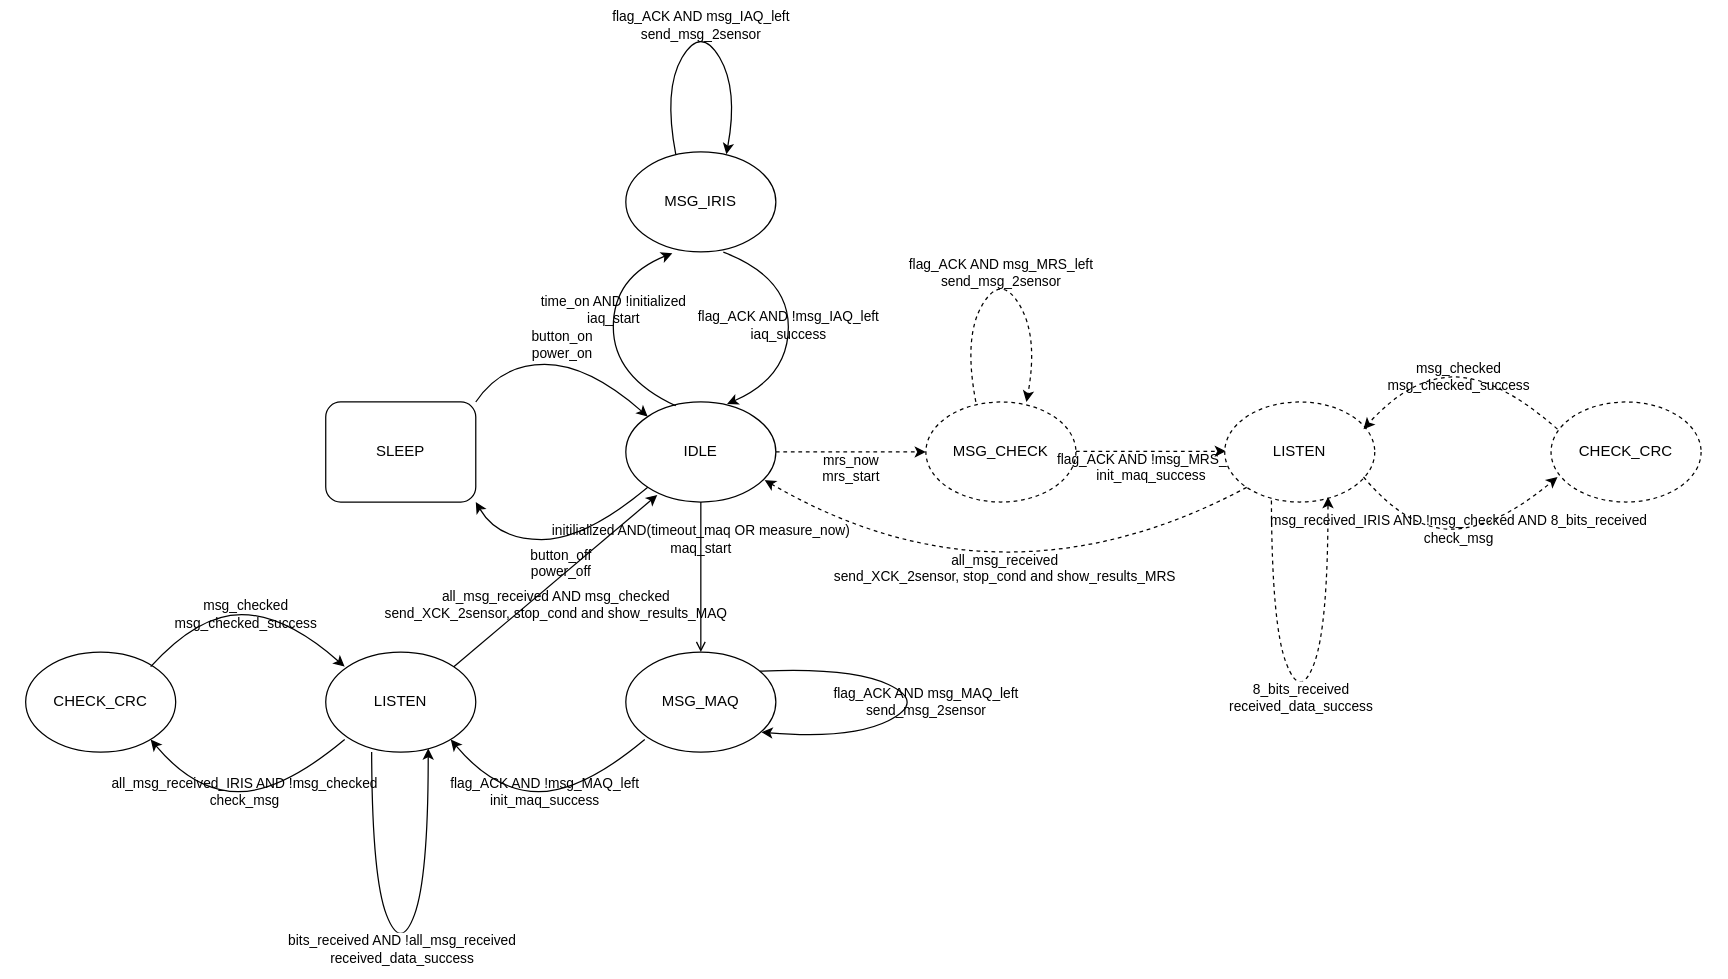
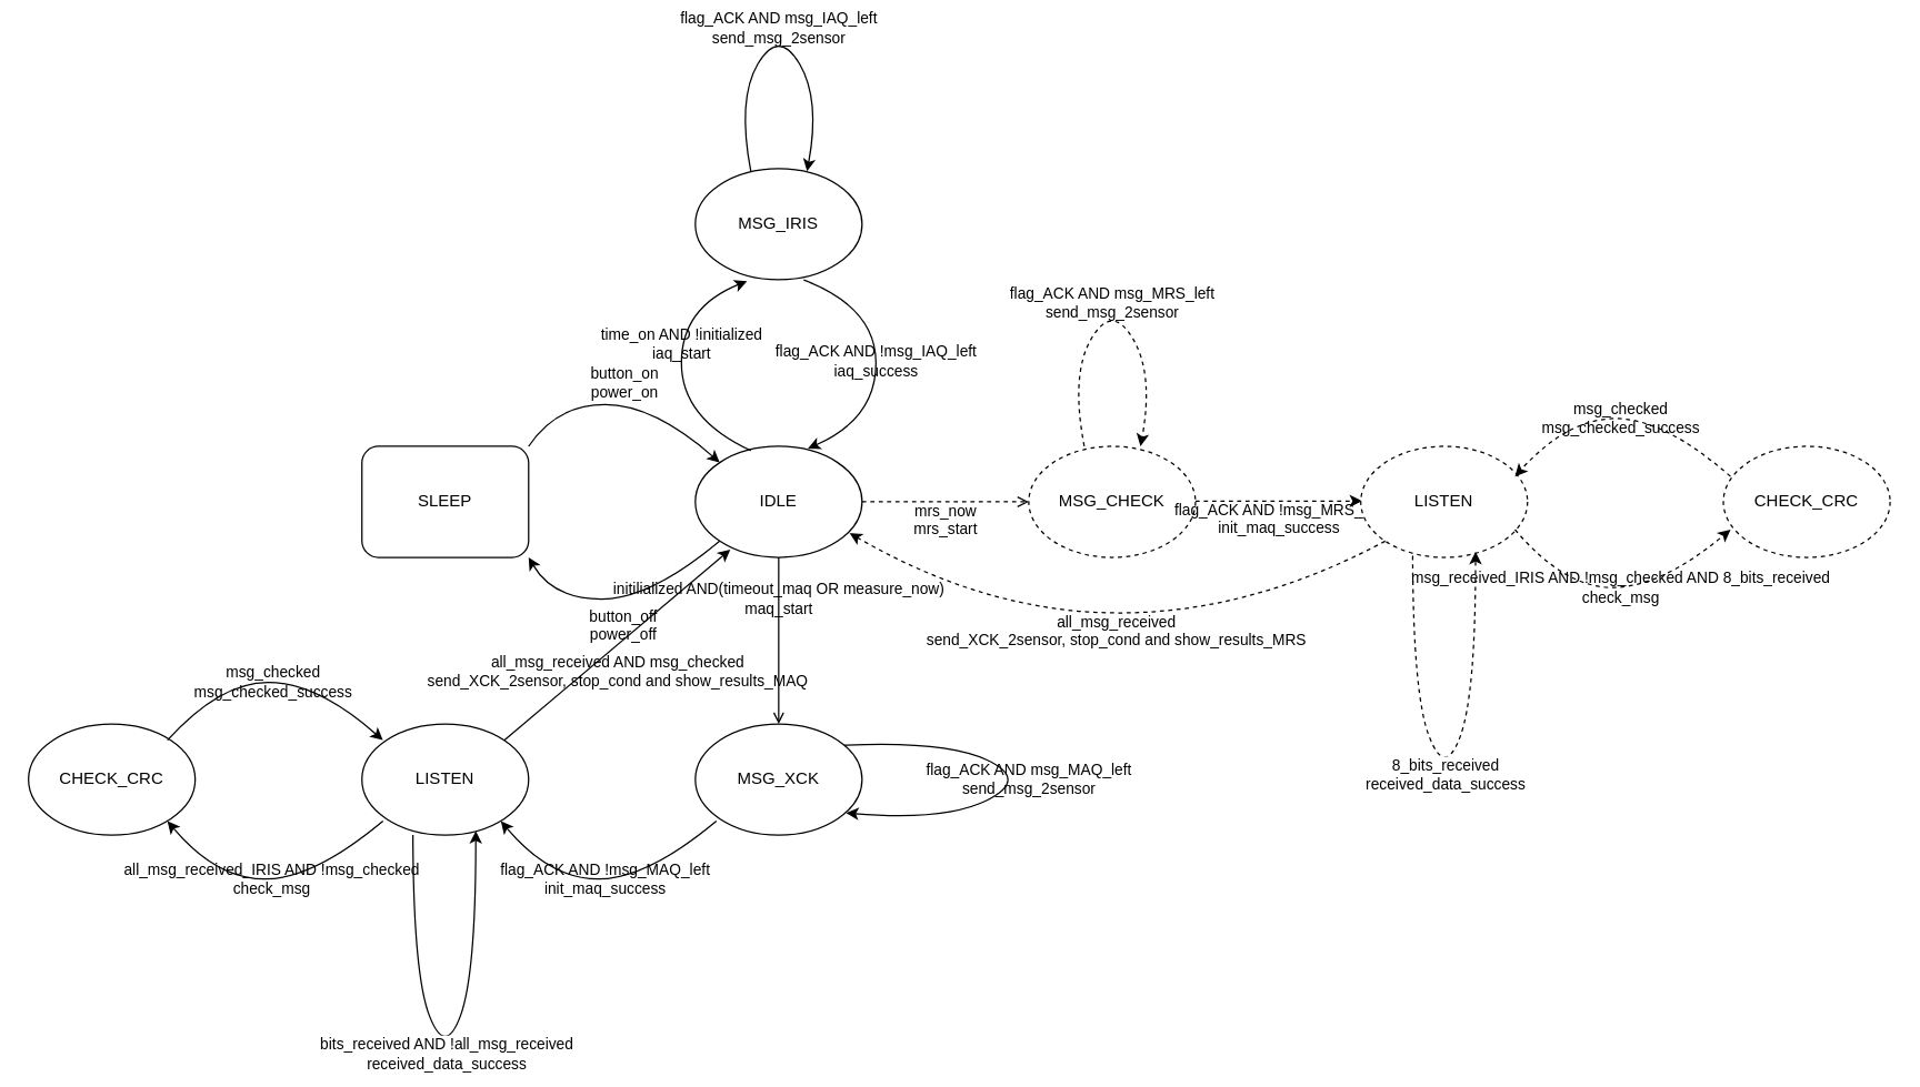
  <mxCell id="0" />
  <mxCell id="1" parent="0" />
  <mxCell id="2" value="SLEEP" style="whiteSpace=wrap;html=1;rounded=1;" parent="1" vertex="1"><mxGeometry x="260" y="321" width="120" height="80" as="geometry" /></mxCell>
  <mxCell id="3" value="IDLE" style="ellipse;whiteSpace=wrap;html=1;" parent="1" vertex="1"><mxGeometry x="500" y="321" width="120" height="80" as="geometry" /></mxCell>
  <mxCell id="4" value="button_on&lt;br&gt;power_on" style="curved=1;endArrow=classic;html=1;exitX=1;exitY=0;exitDx=0;exitDy=0;entryX=0;entryY=0;entryDx=0;entryDy=0;verticalAlign=bottom;labelBackgroundColor=none;" parent="1" source="2" target="3" edge="1"><mxGeometry width="50" height="50" relative="1" as="geometry"><mxPoint x="390" y="291" as="sourcePoint" /><mxPoint x="440" y="241" as="targetPoint" /><Array as="points"><mxPoint x="400" y="291" /><mxPoint x="470" y="291" /></Array></mxGeometry></mxCell>
  <mxCell id="5" value="button_off&lt;br&gt;power_off" style="curved=1;endArrow=classic;html=1;exitX=0;exitY=1;exitDx=0;exitDy=0;entryX=1;entryY=1;entryDx=0;entryDy=0;verticalAlign=top;labelBackgroundColor=none;" parent="1" source="3" target="2" edge="1"><mxGeometry width="50" height="50" relative="1" as="geometry"><mxPoint x="515.144" y="472.716" as="sourcePoint" /><mxPoint x="359.996" y="472.716" as="targetPoint" /><Array as="points"><mxPoint x="467.57" y="431" /><mxPoint x="397.57" y="431" /></Array></mxGeometry></mxCell>
  <mxCell id="6" value="MSG_IRIS" style="ellipse;whiteSpace=wrap;html=1;" parent="1" vertex="1"><mxGeometry x="500" y="121" width="120" height="80" as="geometry" /></mxCell>
  <mxCell id="7" value="time_on AND !initialized&lt;br&gt;iaq_start" style="curved=1;endArrow=classic;html=1;exitX=0.333;exitY=0.038;exitDx=0;exitDy=0;exitPerimeter=0;entryX=0.31;entryY=1.013;entryDx=0;entryDy=0;entryPerimeter=0;verticalAlign=bottom;labelBackgroundColor=none;" parent="1" source="3" target="6" edge="1"><mxGeometry width="50" height="50" relative="1" as="geometry"><mxPoint x="490" y="211" as="sourcePoint" /><mxPoint x="540" y="161" as="targetPoint" /><Array as="points"><mxPoint x="490" y="301" /><mxPoint x="490" y="221" /></Array></mxGeometry></mxCell>
  <mxCell id="8" value="flag_ACK AND !msg_IAQ_left&lt;br&gt;iaq_success" style="curved=1;endArrow=classic;html=1;exitX=0.65;exitY=1.002;exitDx=0;exitDy=0;exitPerimeter=0;entryX=0.675;entryY=0.02;entryDx=0;entryDy=0;entryPerimeter=0;labelBackgroundColor=none;" parent="1" source="6" target="3" edge="1"><mxGeometry width="50" height="50" relative="1" as="geometry"><mxPoint x="581.02" y="201" as="sourcePoint" /><mxPoint x="584.98" y="325" as="targetPoint" /><Array as="points"><mxPoint x="630" y="221" /><mxPoint x="630" y="301" /></Array></mxGeometry></mxCell>
  <mxCell id="9" value="flag_ACK AND msg_IAQ_left&lt;br&gt;send_msg_2sensor" style="curved=1;endArrow=classic;html=1;exitX=0.333;exitY=0.038;exitDx=0;exitDy=0;exitPerimeter=0;entryX=0.67;entryY=0.024;entryDx=0;entryDy=0;entryPerimeter=0;labelBackgroundColor=none;" parent="1" target="6" edge="1"><mxGeometry width="50" height="50" relative="1" as="geometry"><mxPoint x="539.96" y="123" as="sourcePoint" /><mxPoint x="537.2" y="1" as="targetPoint" /><Array as="points"><mxPoint x="530" y="71" /><mxPoint x="560" y="20" /><mxPoint x="590" y="71" /></Array></mxGeometry></mxCell>
- <mxCell id="10" value="MSG_MAQ" style="ellipse;whiteSpace=wrap;html=1;" parent="1" vertex="1"><mxGeometry x="500" y="521" width="120" height="80" as="geometry" /></mxCell>
+ <mxCell id="10" value="MSG_XCK" style="ellipse;whiteSpace=wrap;html=1;" parent="1" vertex="1"><mxGeometry x="500" y="521" width="120" height="80" as="geometry" /></mxCell>
  <mxCell id="11" value="flag_ACK AND msg_MAQ_left&lt;br&gt;send_msg_2sensor" style="curved=1;endArrow=classic;html=1;exitX=0.894;exitY=0.192;exitDx=0;exitDy=0;labelBackgroundColor=none;entryX=0.904;entryY=0.801;entryDx=0;entryDy=0;entryPerimeter=0;exitPerimeter=0;" parent="1" source="10" target="10" edge="1"><mxGeometry width="50" height="50" relative="1" as="geometry"><mxPoint x="599.996" y="532.716" as="sourcePoint" /><mxPoint x="638" y="591" as="targetPoint" /><Array as="points"><mxPoint x="680" y="533" /><mxPoint x="740" y="561" /><mxPoint x="680" y="591" /></Array></mxGeometry></mxCell>
  <mxCell id="12" value="LISTEN" style="ellipse;whiteSpace=wrap;html=1;" parent="1" vertex="1"><mxGeometry x="260" y="521" width="120" height="80" as="geometry" /></mxCell>
  <mxCell id="13" value="CHECK_CRC" style="ellipse;whiteSpace=wrap;html=1;" parent="1" vertex="1"><mxGeometry x="20" y="521" width="120" height="80" as="geometry" /></mxCell>
  <mxCell id="14" value="all_msg_received_IRIS AND !msg_checked&lt;br&gt;check_msg" style="curved=1;endArrow=classic;html=1;exitX=0;exitY=1;exitDx=0;exitDy=0;entryX=1;entryY=1;entryDx=0;entryDy=0;labelBackgroundColor=none;" parent="1" edge="1"><mxGeometry width="50" height="50" relative="1" as="geometry"><mxPoint x="275.144" y="591.004" as="sourcePoint" /><mxPoint x="119.996" y="591.004" as="targetPoint" /><Array as="points"><mxPoint x="225.14" y="632.72" /><mxPoint x="155.14" y="632.72" /></Array></mxGeometry></mxCell>
  <mxCell id="15" value="msg_checked&lt;br&gt;msg_checked_success" style="curved=1;endArrow=classic;html=1;exitX=1;exitY=0;exitDx=0;exitDy=0;entryX=0;entryY=0;entryDx=0;entryDy=0;labelBackgroundColor=none;" parent="1" edge="1"><mxGeometry width="50" height="50" relative="1" as="geometry"><mxPoint x="119.996" y="532.716" as="sourcePoint" /><mxPoint x="275.144" y="532.716" as="targetPoint" /><Array as="points"><mxPoint x="157.57" y="491" /><mxPoint x="227.57" y="491" /></Array></mxGeometry></mxCell>
  <mxCell id="16" value="all_msg_received AND msg_checked&lt;br&gt;send_XCK_2sensor, stop_cond and show_results_MAQ" style="endArrow=classic;html=1;entryX=0.21;entryY=0.929;entryDx=0;entryDy=0;entryPerimeter=0;exitX=1;exitY=0;exitDx=0;exitDy=0;verticalAlign=top;labelBackgroundColor=none;" parent="1" source="12" target="3" edge="1"><mxGeometry width="50" height="50" relative="1" as="geometry"><mxPoint x="280" y="571" as="sourcePoint" /><mxPoint x="330" y="521" as="targetPoint" /></mxGeometry></mxCell>
  <mxCell id="17" value="MSG_CHECK" style="ellipse;whiteSpace=wrap;html=1;dashed=1;" parent="1" vertex="1"><mxGeometry x="740" y="321" width="120" height="80" as="geometry" /></mxCell>
  <mxCell id="18" value="initilialized AND(timeout_maq OR measure_now)&lt;br&gt;maq_start" style="endArrow=open;html=1;exitX=0.5;exitY=1;exitDx=0;exitDy=0;entryX=0.5;entryY=0;entryDx=0;entryDy=0;labelBackgroundColor=none;" parent="1" source="3" target="10" edge="1"><mxGeometry x="-0.5" width="50" height="50" relative="1" as="geometry"><mxPoint x="620" y="521" as="sourcePoint" /><mxPoint x="670" y="471" as="targetPoint" /><mxPoint as="offset" /></mxGeometry></mxCell>
- <mxCell id="19" value="&lt;br&gt;&lt;br&gt;&lt;span style=&quot;font-family: &amp;quot;helvetica&amp;quot; ; font-size: 11px ; font-style: normal ; font-weight: 400 ; letter-spacing: normal ; text-align: center ; text-indent: 0px ; text-transform: none ; word-spacing: 0px ; float: none ; display: inline&quot;&gt;mrs_now&lt;/span&gt;&lt;br style=&quot;font-family: &amp;quot;helvetica&amp;quot; ; font-size: 11px ; font-style: normal ; font-weight: 400 ; letter-spacing: normal ; text-align: center ; text-indent: 0px ; text-transform: none ; word-spacing: 0px&quot;&gt;&lt;span style=&quot;font-family: &amp;quot;helvetica&amp;quot; ; font-size: 11px ; font-style: normal ; font-weight: 400 ; letter-spacing: normal ; text-align: center ; text-indent: 0px ; text-transform: none ; word-spacing: 0px ; float: none ; display: inline&quot;&gt;mrs_start&lt;/span&gt;&lt;br&gt;" style="endArrow=classic;html=1;exitX=1;exitY=0.5;exitDx=0;exitDy=0;entryX=0;entryY=0.5;entryDx=0;entryDy=0;labelBackgroundColor=none;dashed=1;" parent="1" source="3" target="17" edge="1"><mxGeometry width="50" height="50" relative="1" as="geometry"><mxPoint x="620" y="521" as="sourcePoint" /><mxPoint x="670" y="471" as="targetPoint" /></mxGeometry></mxCell>
+ <mxCell id="19" value="&lt;br&gt;&lt;br&gt;&lt;span style=&quot;font-family: &amp;quot;helvetica&amp;quot; ; font-size: 11px ; font-style: normal ; font-weight: 400 ; letter-spacing: normal ; text-align: center ; text-indent: 0px ; text-transform: none ; word-spacing: 0px ; float: none ; display: inline&quot;&gt;mrs_now&lt;/span&gt;&lt;br style=&quot;font-family: &amp;quot;helvetica&amp;quot; ; font-size: 11px ; font-style: normal ; font-weight: 400 ; letter-spacing: normal ; text-align: center ; text-indent: 0px ; text-transform: none ; word-spacing: 0px&quot;&gt;&lt;span style=&quot;font-family: &amp;quot;helvetica&amp;quot; ; font-size: 11px ; font-style: normal ; font-weight: 400 ; letter-spacing: normal ; text-align: center ; text-indent: 0px ; text-transform: none ; word-spacing: 0px ; float: none ; display: inline&quot;&gt;mrs_start&lt;/span&gt;&lt;br&gt;" style="endArrow=open;html=1;exitX=1;exitY=0.5;exitDx=0;exitDy=0;entryX=0;entryY=0.5;entryDx=0;entryDy=0;labelBackgroundColor=none;dashed=1;" parent="1" source="3" target="17" edge="1"><mxGeometry width="50" height="50" relative="1" as="geometry"><mxPoint x="620" y="521" as="sourcePoint" /><mxPoint x="670" y="471" as="targetPoint" /></mxGeometry></mxCell>
  <mxCell id="20" value="&lt;br&gt;&lt;br&gt;&lt;span style=&quot;font-family: &amp;#34;helvetica&amp;#34; ; font-size: 11px ; font-style: normal ; font-weight: 400 ; letter-spacing: normal ; text-align: center ; text-indent: 0px ; text-transform: none ; word-spacing: 0px ; float: none ; display: inline&quot;&gt;flag_ACK AND !msg_MRS_left&lt;/span&gt;&lt;br style=&quot;font-family: &amp;#34;helvetica&amp;#34; ; font-size: 11px ; font-style: normal ; font-weight: 400 ; letter-spacing: normal ; text-align: center ; text-indent: 0px ; text-transform: none ; word-spacing: 0px&quot;&gt;&lt;span style=&quot;font-family: &amp;#34;helvetica&amp;#34; ; font-size: 11px ; font-style: normal ; font-weight: 400 ; letter-spacing: normal ; text-align: center ; text-indent: 0px ; text-transform: none ; word-spacing: 0px ; float: none ; display: inline&quot;&gt;init_maq_success&lt;/span&gt;" style="endArrow=classic;html=1;exitX=1;exitY=0.5;exitDx=0;exitDy=0;entryX=0;entryY=0.5;entryDx=0;entryDy=0;labelBackgroundColor=none;dashed=1;" parent="1" edge="1"><mxGeometry width="50" height="50" relative="1" as="geometry"><mxPoint x="860" y="360.41" as="sourcePoint" /><mxPoint x="980" y="360.41" as="targetPoint" /></mxGeometry></mxCell>
  <mxCell id="21" value="LISTEN" style="ellipse;whiteSpace=wrap;html=1;dashed=1;" parent="1" vertex="1"><mxGeometry x="979" y="321" width="120" height="80" as="geometry" /></mxCell>
  <mxCell id="22" value="&lt;span style=&quot;font-family: &amp;#34;helvetica&amp;#34;&quot;&gt;flag_ACK AND msg_MRS_left&lt;/span&gt;&lt;br style=&quot;font-family: &amp;#34;helvetica&amp;#34;&quot;&gt;&lt;span style=&quot;font-family: &amp;#34;helvetica&amp;#34;&quot;&gt;send_msg_2sensor&lt;/span&gt;" style="curved=1;endArrow=classic;html=1;exitX=0.333;exitY=0.038;exitDx=0;exitDy=0;exitPerimeter=0;entryX=0.67;entryY=0.024;entryDx=0;entryDy=0;entryPerimeter=0;labelBackgroundColor=none;dashed=1;" parent="1" edge="1"><mxGeometry width="50" height="50" relative="1" as="geometry"><mxPoint x="779.96" y="321" as="sourcePoint" /><mxPoint x="820.4" y="320.92" as="targetPoint" /><Array as="points"><mxPoint x="770" y="269" /><mxPoint x="800" y="218" /><mxPoint x="830" y="269" /></Array></mxGeometry></mxCell>
  <mxCell id="23" value="flag_ACK AND !msg_MAQ_left&lt;br&gt;init_maq_success" style="curved=1;endArrow=classic;html=1;exitX=0;exitY=1;exitDx=0;exitDy=0;entryX=1;entryY=1;entryDx=0;entryDy=0;labelBackgroundColor=none;" parent="1" edge="1"><mxGeometry width="50" height="50" relative="1" as="geometry"><mxPoint x="515.144" y="591.004" as="sourcePoint" /><mxPoint x="359.996" y="591.004" as="targetPoint" /><Array as="points"><mxPoint x="465.14" y="632.72" /><mxPoint x="395.14" y="632.72" /></Array></mxGeometry></mxCell>
  <mxCell id="24" value="bits_received AND !all_msg_received&lt;br&gt;received_data_success" style="curved=1;endArrow=classic;html=1;entryX=0.683;entryY=0.964;entryDx=0;entryDy=0;entryPerimeter=0;exitX=0.306;exitY=0.999;exitDx=0;exitDy=0;exitPerimeter=0;" parent="1" source="12" target="12" edge="1"><mxGeometry width="50" height="50" relative="1" as="geometry"><mxPoint x="290" y="731" as="sourcePoint" /><mxPoint x="340" y="681" as="targetPoint" /><Array as="points"><mxPoint x="297" y="701" /><mxPoint x="320" y="761" /><mxPoint x="342" y="701" /></Array></mxGeometry></mxCell>
  <mxCell id="25" value="8_bits_received&lt;br&gt;received_data_success" style="curved=1;endArrow=classic;html=1;entryX=0.683;entryY=0.964;entryDx=0;entryDy=0;entryPerimeter=0;exitX=0.306;exitY=0.999;exitDx=0;exitDy=0;exitPerimeter=0;dashed=1;" parent="1" edge="1"><mxGeometry width="50" height="50" relative="1" as="geometry"><mxPoint x="1016.36" y="399.8" as="sourcePoint" /><mxPoint x="1061.6" y="397" as="targetPoint" /><Array as="points"><mxPoint x="1016.64" y="499.88" /><mxPoint x="1039.64" y="559.88" /><mxPoint x="1061.64" y="499.88" /></Array></mxGeometry></mxCell>
  <mxCell id="26" value="msg_checked&lt;br&gt;msg_checked_success" style="curved=1;endArrow=classic;html=1;exitX=1;exitY=0;exitDx=0;exitDy=0;entryX=0;entryY=0;entryDx=0;entryDy=0;labelBackgroundColor=none;dashed=1;" parent="1" edge="1"><mxGeometry width="50" height="50" relative="1" as="geometry"><mxPoint x="1245.144" y="342.716" as="sourcePoint" /><mxPoint x="1089.996" y="342.716" as="targetPoint" /><Array as="points"><mxPoint x="1197.57" y="301" /><mxPoint x="1127.57" y="301" /></Array></mxGeometry></mxCell>
  <mxCell id="27" value="msg_received_IRIS AND !msg_checked AND 8_bits_received&lt;br&gt;check_msg" style="curved=1;endArrow=classic;html=1;exitX=0;exitY=1;exitDx=0;exitDy=0;entryX=1;entryY=1;entryDx=0;entryDy=0;labelBackgroundColor=none;dashed=1;" parent="1" edge="1"><mxGeometry width="50" height="50" relative="1" as="geometry"><mxPoint x="1089.996" y="381.004" as="sourcePoint" /><mxPoint x="1245.144" y="381.004" as="targetPoint" /><Array as="points"><mxPoint x="1125.14" y="422.72" /><mxPoint x="1195.14" y="422.72" /></Array></mxGeometry></mxCell>
  <mxCell id="28" value="CHECK_CRC" style="ellipse;whiteSpace=wrap;html=1;dashed=1;" parent="1" vertex="1"><mxGeometry x="1240" y="321" width="120" height="80" as="geometry" /></mxCell>
  <mxCell id="29" value="&lt;br&gt;&lt;br&gt;&lt;span style=&quot;font-family: &amp;#34;helvetica&amp;#34; ; font-size: 11px ; font-style: normal ; font-weight: 400 ; letter-spacing: normal ; text-align: center ; text-indent: 0px ; text-transform: none ; word-spacing: 0px ; float: none ; display: inline&quot;&gt;all_msg_received&lt;/span&gt;&lt;br style=&quot;font-family: &amp;#34;helvetica&amp;#34; ; font-size: 11px ; font-style: normal ; font-weight: 400 ; letter-spacing: normal ; text-align: center ; text-indent: 0px ; text-transform: none ; word-spacing: 0px&quot;&gt;&lt;span style=&quot;font-family: &amp;#34;helvetica&amp;#34; ; font-size: 11px ; font-style: normal ; font-weight: 400 ; letter-spacing: normal ; text-align: center ; text-indent: 0px ; text-transform: none ; word-spacing: 0px ; float: none ; display: inline&quot;&gt;send_XCK_2sensor, stop_cond and show_results_MRS&lt;/span&gt;&lt;br&gt;" style="curved=1;endArrow=classic;html=1;entryX=0.925;entryY=0.781;entryDx=0;entryDy=0;entryPerimeter=0;exitX=0;exitY=1;exitDx=0;exitDy=0;labelBackgroundColor=none;dashed=1;" parent="1" source="21" target="3" edge="1"><mxGeometry width="50" height="50" relative="1" as="geometry"><mxPoint x="670" y="481" as="sourcePoint" /><mxPoint x="720" y="431" as="targetPoint" /><Array as="points"><mxPoint x="900" y="441" /><mxPoint x="710" y="441" /></Array></mxGeometry></mxCell>
